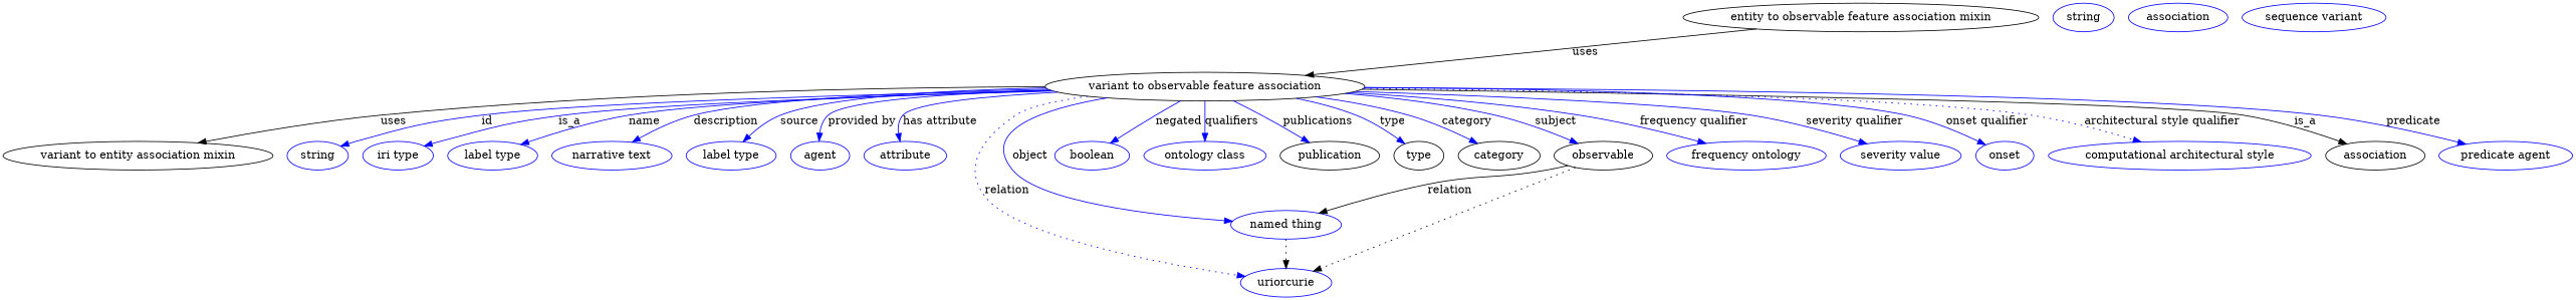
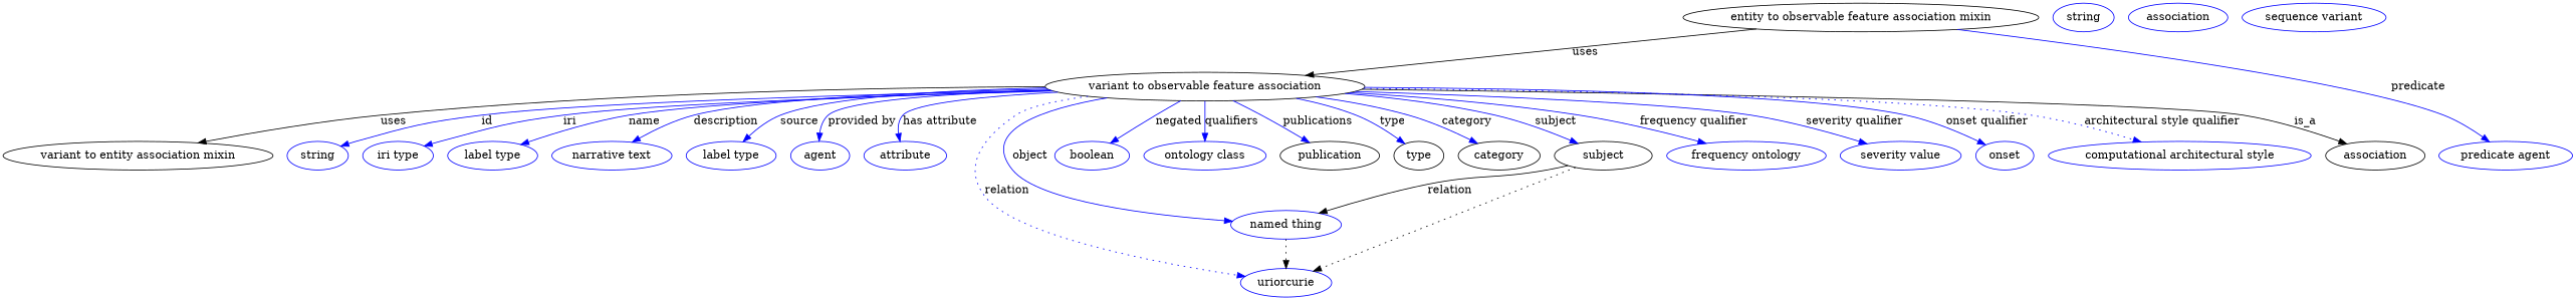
  digraph {
    node [color=blue]
    edge [color=blue style=solid]
    n1 [height=0.5 label="variant to observable feature association" width=5.5787 color=""]
    association [height=0.5 width=1.7332 color=""]
    "variant to entity association mixin" [height=0.5 width=4.7121 color=""]
    n4 [height=0.5 label=string width=1.0652]
    n5 [height=0.5 label="iri type" width=1.2277]
    n6 [height=0.5 label="label type" width=1.5707]
    n7 [height=0.5 label="narrative text" width=2.0943]
    n8 [height=0.5 label="label type" width=1.5707]
    n9 [height=0.5 label=agent width=1.0291]
    n10 [height=0.5 label=attribute width=1.4443]
    n11 [height=0.5 label="predicate agent" width=2.1665]
    n12 [height=0.5 label="named thing" width=1.9318]
    n13 [height=0.5 label=uriorcurie width=1.5887]
    n14 [height=0.5 label=boolean width=1.2999]
    n15 [height=0.5 label="ontology class" width=2.1304]
    n16 [color=black height=0.5 label=publication width=1.7332]
    type [height=0.5 width=0.86659 color=""]
    category [height=0.5 width=1.4263 color=""]
-   subject [height=0.5 width=1.2277 label=observable color=""]
+   subject [height=0.5 width=1.2277 color=""]
    n20 [height=0.5 label="frequency ontology" width=2.3651]
    n21 [height=0.5 label="severity value" width=2.1123]
    n22 [height=0.5 label=onset width=1.011]
    n23 [height=0.5 label="computational architectural style" width=4.5857]
    "entity to observable feature association mixin" [height=0.5 width=6.2106 color=""]
    n25 [height=0.5 label=string width=1.0652]
    n26 [height=0.5 label=association width=1.7332]
    n27 [height=0.5 label="sequence variant" width=2.5095]
    n1 -> association [label=is_a color="" style=""]
    n1 -> "variant to entity association mixin" [label=uses color="" style=""]
    n1 -> n4 [label=id]
-   n1 -> n5 [label=is_a]
+   n1 -> n5 [label=iri]
    n1 -> n6 [label=name]
    n1 -> n7 [label=description]
    n1 -> n8 [label=source]
    n1 -> n9 [label="provided by"]
    n1 -> n10 [label="has attribute"]
-   n1 -> n11 [label=predicate]
+   "entity to observable feature association mixin" -> n11 [label=predicate]
    n1 -> n12 [label=object]
    n1 -> n13 [label=relation style=dotted]
    n1 -> n14 [label=negated]
    n1 -> n15 [label=qualifiers]
    n1 -> n16 [label=publications]
    n1 -> type [label=type]
    n1 -> category [label=category]
    n1 -> subject [label=subject]
    n1 -> n20 [label="frequency qualifier"]
    n1 -> n21 [label="severity qualifier"]
    n1 -> n22 [label="onset qualifier"]
    n1 -> n23 [label="architectural style qualifier" style=dotted]
    n12 -> n13 [style=dotted color=""]
    subject -> n12 [label=relation color="" style=""]
    subject -> n13 [style=dotted color=""]
    "entity to observable feature association mixin" -> n1 [label=uses color="" style=""]
  }
